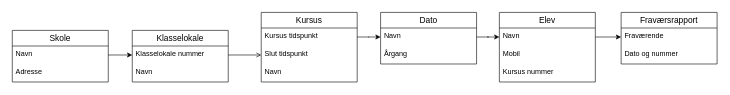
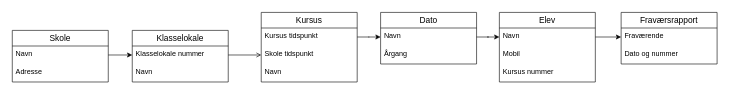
  <mxCell id="0" />
  <mxCell id="1" parent="0" />
  <mxCell id="2" value="Skole" style="swimlane;fontStyle=0;childLayout=stackLayout;horizontal=1;startSize=26;horizontalStack=0;resizeParent=1;resizeParentMax=0;resizeLast=0;collapsible=1;marginBottom=0;align=center;fontSize=14;" parent="1" vertex="1"><mxGeometry x="20" y="50" width="160" height="86" as="geometry" /></mxCell>
  <mxCell id="3" value="Navn" style="text;strokeColor=none;fillColor=none;spacingLeft=4;spacingRight=4;overflow=hidden;rotatable=0;points=[[0,0.5],[1,0.5]];portConstraint=eastwest;fontSize=12;" parent="2" vertex="1"><mxGeometry y="26" width="160" height="30" as="geometry" /></mxCell>
  <mxCell id="4" value="Adresse" style="text;strokeColor=none;fillColor=none;spacingLeft=4;spacingRight=4;overflow=hidden;rotatable=0;points=[[0,0.5],[1,0.5]];portConstraint=eastwest;fontSize=12;" parent="2" vertex="1"><mxGeometry y="56" width="160" height="30" as="geometry" /></mxCell>
  <mxCell id="5" value="Klasselokale" style="swimlane;fontStyle=0;childLayout=stackLayout;horizontal=1;startSize=26;horizontalStack=0;resizeParent=1;resizeParentMax=0;resizeLast=0;collapsible=1;marginBottom=0;align=center;fontSize=14;" parent="1" vertex="1"><mxGeometry x="220" y="50" width="160" height="86" as="geometry" /></mxCell>
  <mxCell id="6" value="Klasselokale nummer" style="text;strokeColor=none;fillColor=none;spacingLeft=4;spacingRight=4;overflow=hidden;rotatable=0;points=[[0,0.5],[1,0.5]];portConstraint=eastwest;fontSize=12;" parent="5" vertex="1"><mxGeometry y="26" width="160" height="30" as="geometry" /></mxCell>
  <mxCell id="7" value="Navn" style="text;strokeColor=none;fillColor=none;spacingLeft=4;spacingRight=4;overflow=hidden;rotatable=0;points=[[0,0.5],[1,0.5]];portConstraint=eastwest;fontSize=12;" parent="5" vertex="1"><mxGeometry y="56" width="160" height="30" as="geometry" /></mxCell>
  <mxCell id="8" value="Kursus" style="swimlane;fontStyle=0;childLayout=stackLayout;horizontal=1;startSize=26;horizontalStack=0;resizeParent=1;resizeParentMax=0;resizeLast=0;collapsible=1;marginBottom=0;align=center;fontSize=14;" parent="1" vertex="1"><mxGeometry x="435" y="20" width="160" height="116" as="geometry" /></mxCell>
  <mxCell id="9" value="Kursus tidspunkt" style="text;strokeColor=none;fillColor=none;spacingLeft=4;spacingRight=4;overflow=hidden;rotatable=0;points=[[0,0.5],[1,0.5]];portConstraint=eastwest;fontSize=12;" parent="8" vertex="1"><mxGeometry y="26" width="160" height="30" as="geometry" /></mxCell>
- <mxCell id="10" value="Slut tidspunkt" style="text;strokeColor=none;fillColor=none;spacingLeft=4;spacingRight=4;overflow=hidden;rotatable=0;points=[[0,0.5],[1,0.5]];portConstraint=eastwest;fontSize=12;" parent="8" vertex="1"><mxGeometry y="56" width="160" height="30" as="geometry" /></mxCell>
+ <mxCell id="10" value="Skole tidspunkt" style="text;strokeColor=none;fillColor=none;spacingLeft=4;spacingRight=4;overflow=hidden;rotatable=0;points=[[0,0.5],[1,0.5]];portConstraint=eastwest;fontSize=12;" parent="8" vertex="1"><mxGeometry y="56" width="160" height="30" as="geometry" /></mxCell>
  <mxCell id="11" value="Navn" style="text;strokeColor=none;fillColor=none;spacingLeft=4;spacingRight=4;overflow=hidden;rotatable=0;points=[[0,0.5],[1,0.5]];portConstraint=eastwest;fontSize=12;" parent="8" vertex="1"><mxGeometry y="86" width="160" height="30" as="geometry" /></mxCell>
  <mxCell id="12" style="edgeStyle=orthogonalEdgeStyle;rounded=0;orthogonalLoop=1;jettySize=auto;html=1;entryX=0;entryY=0.5;entryDx=0;entryDy=0;" parent="1" source="3" target="6" edge="1"><mxGeometry relative="1" as="geometry" /></mxCell>
  <mxCell id="13" value="Elev" style="swimlane;fontStyle=0;childLayout=stackLayout;horizontal=1;startSize=26;horizontalStack=0;resizeParent=1;resizeParentMax=0;resizeLast=0;collapsible=1;marginBottom=0;align=center;fontSize=14;" parent="1" vertex="1"><mxGeometry x="832" y="20" width="160" height="116" as="geometry" /></mxCell>
  <mxCell id="14" value="Navn" style="text;strokeColor=none;fillColor=none;spacingLeft=4;spacingRight=4;overflow=hidden;rotatable=0;points=[[0,0.5],[1,0.5]];portConstraint=eastwest;fontSize=12;" parent="13" vertex="1"><mxGeometry y="26" width="160" height="30" as="geometry" /></mxCell>
  <mxCell id="15" value="Mobil" style="text;strokeColor=none;fillColor=none;spacingLeft=4;spacingRight=4;overflow=hidden;rotatable=0;points=[[0,0.5],[1,0.5]];portConstraint=eastwest;fontSize=12;" parent="13" vertex="1"><mxGeometry y="56" width="160" height="30" as="geometry" /></mxCell>
  <mxCell id="16" value="Kursus nummer" style="text;strokeColor=none;fillColor=none;spacingLeft=4;spacingRight=4;overflow=hidden;rotatable=0;points=[[0,0.5],[1,0.5]];portConstraint=eastwest;fontSize=12;" parent="13" vertex="1"><mxGeometry y="86" width="160" height="30" as="geometry" /></mxCell>
  <mxCell id="17" value="Dato" style="swimlane;fontStyle=0;childLayout=stackLayout;horizontal=1;startSize=26;horizontalStack=0;resizeParent=1;resizeParentMax=0;resizeLast=0;collapsible=1;marginBottom=0;align=center;fontSize=14;" parent="1" vertex="1"><mxGeometry x="634" y="20" width="160" height="86" as="geometry" /></mxCell>
  <mxCell id="18" value="Navn" style="text;strokeColor=none;fillColor=none;spacingLeft=4;spacingRight=4;overflow=hidden;rotatable=0;points=[[0,0.5],[1,0.5]];portConstraint=eastwest;fontSize=12;" parent="17" vertex="1"><mxGeometry y="26" width="160" height="30" as="geometry" /></mxCell>
  <mxCell id="19" value="Årgang" style="text;strokeColor=none;fillColor=none;spacingLeft=4;spacingRight=4;overflow=hidden;rotatable=0;points=[[0,0.5],[1,0.5]];portConstraint=eastwest;fontSize=12;" parent="17" vertex="1"><mxGeometry y="56" width="160" height="30" as="geometry" /></mxCell>
  <mxCell id="20" value="Fraværsrapport" style="swimlane;fontStyle=0;childLayout=stackLayout;horizontal=1;startSize=26;horizontalStack=0;resizeParent=1;resizeParentMax=0;resizeLast=0;collapsible=1;marginBottom=0;align=center;fontSize=14;" parent="1" vertex="1"><mxGeometry x="1035" y="20" width="160" height="86" as="geometry" /></mxCell>
  <mxCell id="21" value="Fraværende" style="text;strokeColor=none;fillColor=none;spacingLeft=4;spacingRight=4;overflow=hidden;rotatable=0;points=[[0,0.5],[1,0.5]];portConstraint=eastwest;fontSize=12;" parent="20" vertex="1"><mxGeometry y="26" width="160" height="30" as="geometry" /></mxCell>
  <mxCell id="22" value="Dato og nummer" style="text;strokeColor=none;fillColor=none;spacingLeft=4;spacingRight=4;overflow=hidden;rotatable=0;points=[[0,0.5],[1,0.5]];portConstraint=eastwest;fontSize=12;" parent="20" vertex="1"><mxGeometry y="56" width="160" height="30" as="geometry" /></mxCell>
  <mxCell id="23" style="edgeStyle=orthogonalEdgeStyle;rounded=0;orthogonalLoop=1;jettySize=auto;html=1;entryX=0;entryY=0.5;entryDx=0;entryDy=0;" parent="1" source="9" target="18" edge="1"><mxGeometry relative="1" as="geometry" /></mxCell>
  <mxCell id="24" style="edgeStyle=orthogonalEdgeStyle;rounded=0;orthogonalLoop=1;jettySize=auto;html=1;entryX=0;entryY=0.5;entryDx=0;entryDy=0;" parent="1" source="18" target="14" edge="1"><mxGeometry relative="1" as="geometry" /></mxCell>
  <mxCell id="25" style="edgeStyle=orthogonalEdgeStyle;rounded=0;orthogonalLoop=1;jettySize=auto;html=1;entryX=0;entryY=0.5;entryDx=0;entryDy=0;" parent="1" source="14" target="21" edge="1"><mxGeometry relative="1" as="geometry" /></mxCell>
  <mxCell id="26" style="edgeStyle=orthogonalEdgeStyle;rounded=0;orthogonalLoop=1;jettySize=auto;html=1;entryX=0;entryY=0.5;entryDx=0;entryDy=0;endArrow=open;" edge="1" parent="1" source="6" target="10"><mxGeometry relative="1" as="geometry" /></mxCell>
